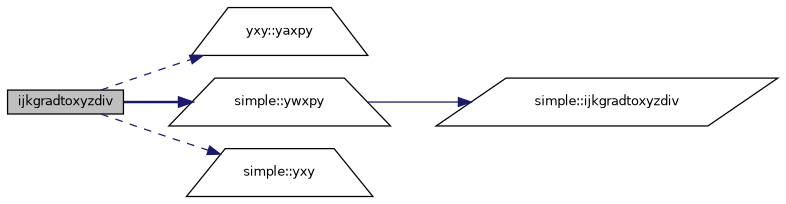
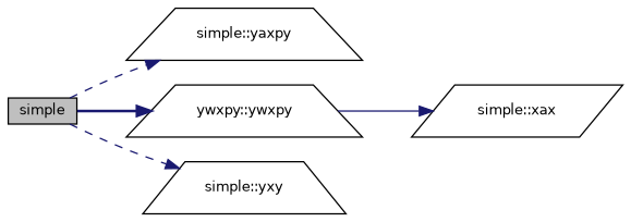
  digraph {
    rankdir=LR
    node [color=black fontname=Helvetica fontsize=10 shape=trapezium]
    edge [color=midnightblue fontname=Helvetica fontsize=10 labelfontname=Helvetica labelfontsize=10 style=dashed]
-   n1 [fillcolor=grey75 fontcolor=black height=0.2 label=ijkgradtoxyzdiv shape=box style=filled width=0.4]
-   n2 [height=0.2 label="yxy::yaxpy" width=0.4]
-   n3 [height=0.2 label="simple::ywxpy" width=0.4]
+   n1 [fillcolor=grey75 fontcolor=black height=0.2 label=simple shape=box style=filled width=0.4]
+   n2 [height=0.2 label="simple::yaxpy" width=0.4]
+   n3 [height=0.2 label="ywxpy::ywxpy" width=0.4]
    n4 [height=0.2 label="simple::yxy" width=0.4]
-   n5 [height=0.2 label="simple::ijkgradtoxyzdiv" shape=parallelogram width=0.4]
+   n5 [height=0.2 label="simple::xax" shape=parallelogram width=0.4]
    n1 -> n2
    n1 -> n3 [style=bold]
    n1 -> n4
    n3 -> n5 [style=solid]
  }
